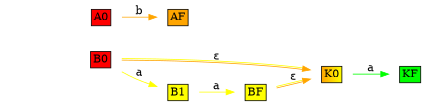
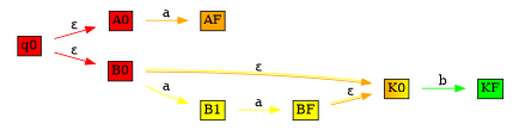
  digraph {
    rankdir=LR
    node [shape=none]
    edge [color=red fillcolor=red]
+   n1 [label=<           <table border="0" cellborder="1" cellspacing="3">           <tr>           <td bgcolor="red"><font color="black">q0</font></td>           </tr>           </table>>]
    n2 [label=<           <table border="0" cellborder="1" cellspacing="3">           <tr>           <td bgcolor="red"><font color="black">A0</font></td>           </tr>           </table>>]
    n3 [label=<           <table border="0" cellborder="1" cellspacing="3">           <tr>           <td bgcolor="red"><font color="black">B0</font></td>           </tr>           </table>>]
    n4 [label=<          <table border="0" cellborder="1" cellspacing="3">          <tr>          <td bgcolor="orange"><font color="black">AF</font></td>          </tr>          </table>>]
    n5 [label=<           <table border="0" cellborder="1" cellspacing="3">           <tr>           <td bgcolor="orange:yellow"><font color="black">K0</font></td>           </tr>           </table>>]
    n6 [label=<          <table border="0" cellborder="1" cellspacing="3">          <tr>          <td bgcolor="yellow"><font color="black">B1</font></td>          </tr>          </table>>]
    n7 [label=<          <table border="0" cellborder="1" cellspacing="3">          <tr>          <td bgcolor="green"><font color="black">KF</font></td>          </tr>          </table>>]
    n8 [label=<          <table border="0" cellborder="1" cellspacing="3">          <tr>          <td bgcolor="yellow"><font color="black">BF</font></td>          </tr>          </table>>]
-   n2 -> n4 [color=orange fillcolor=orange label=b]
+   n1 -> n2 [label=<&epsilon;>]
+   n1 -> n3 [label=<&epsilon;>]
+   n2 -> n4 [color=orange fillcolor=orange label=a]
    n3 -> n5 [color="orange:yellow" fillcolor="orange:yellow" label=<&epsilon;>]
    n3 -> n6 [color=yellow fillcolor=yellow label=a]
-   n5 -> n7 [color=green fillcolor=green label=a]
+   n5 -> n7 [color=green fillcolor=green label=b]
    n6 -> n8 [color=yellow fillcolor=yellow label=a]
    n8 -> n5 [color="orange:yellow" fillcolor="orange:yellow" label=<&epsilon;>]
  }
